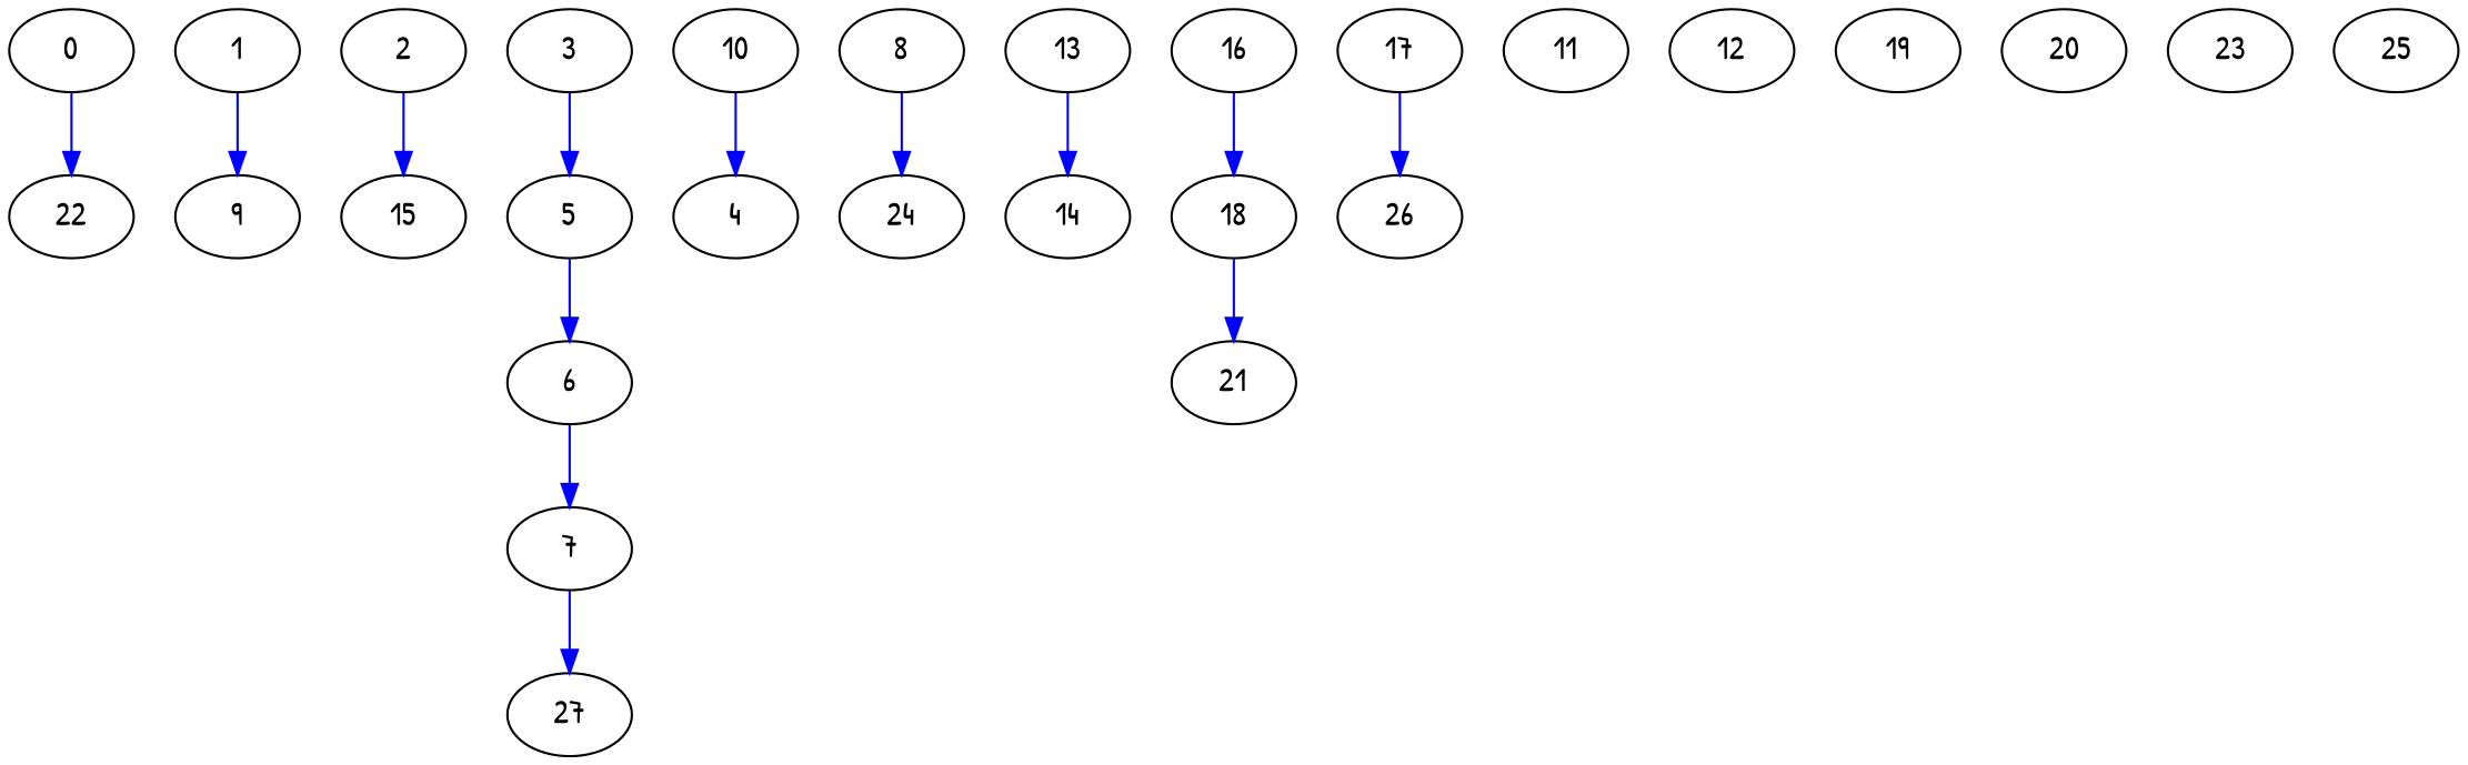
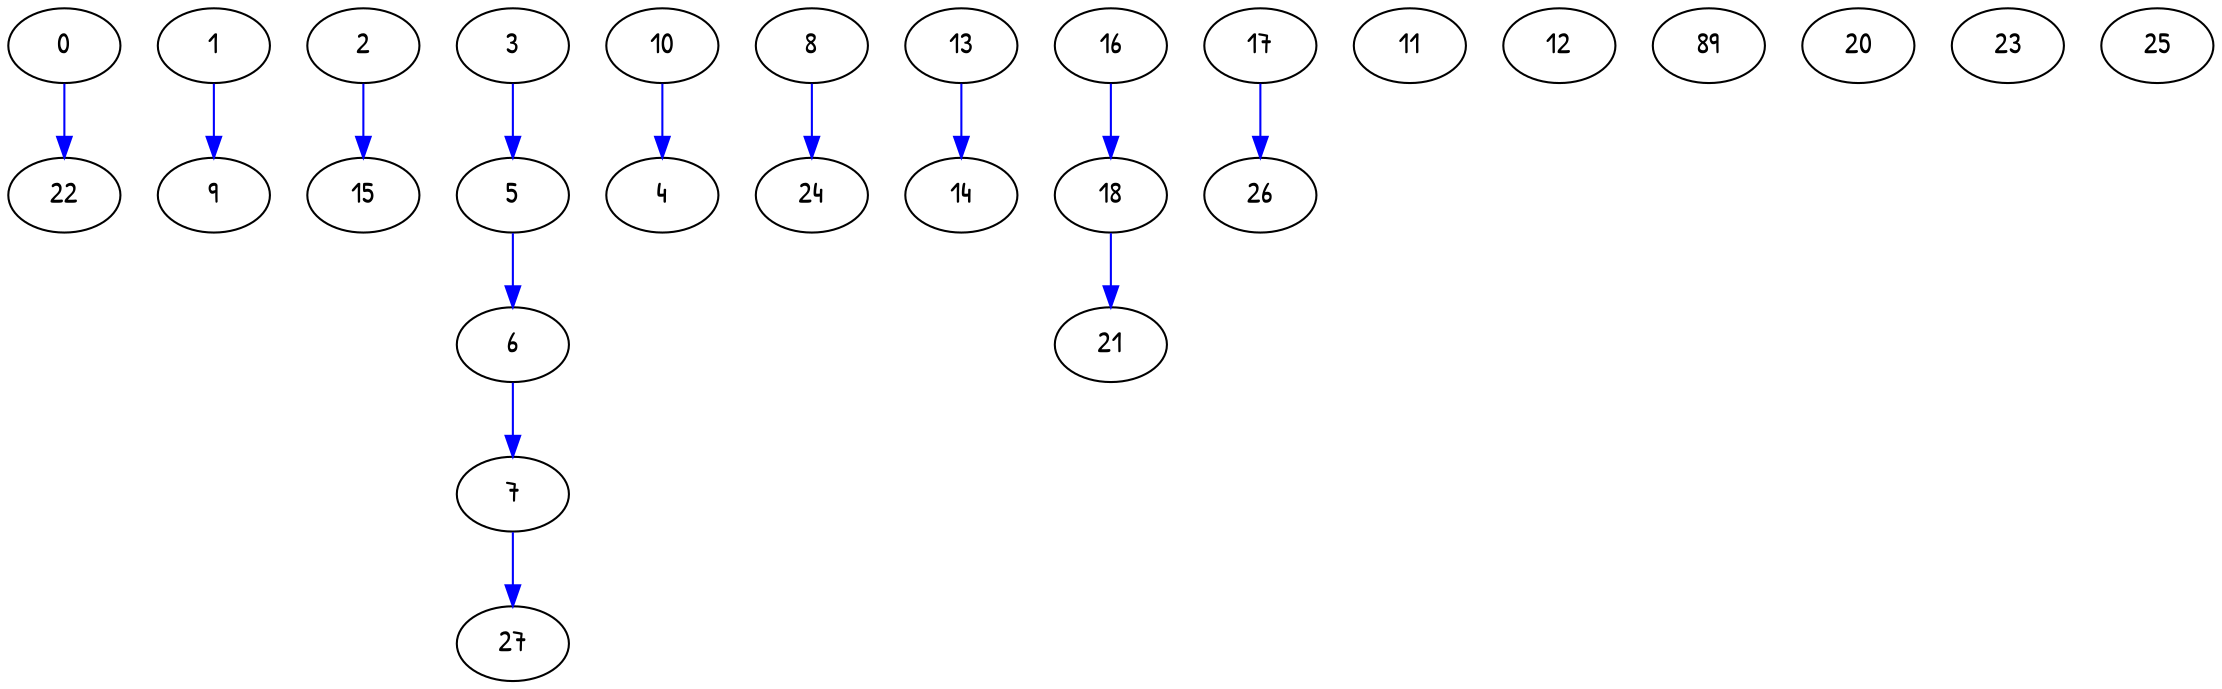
  digraph {
    fontname="Patrick Hand"
    node [fontname="Patrick Hand"]
    edge [color=blue fontname="Patrick Hand"]
    0
    22
    1
    9
    2
    15
    3
    5
    4
    10
    6
    7
    27
    8
    24
    13
    14
    16
    18
    17
    26
    21
    11
    12
-   19
+   19 [label=89]
    20
    23
    25
    subgraph sub_1 {
      0
      22
      1
      9
      2
      15
      3
      5
      4
      10
      6
      7
      27
      8
      24
      13
      14
      16
      18
      17
      26
      21
    }
    0 -> 22
    1 -> 9
    2 -> 15
    3 -> 5
    5 -> 6
    10 -> 4
    6 -> 7
    7 -> 27
    8 -> 24
    13 -> 14
    16 -> 18
    18 -> 21
    17 -> 26
  }
